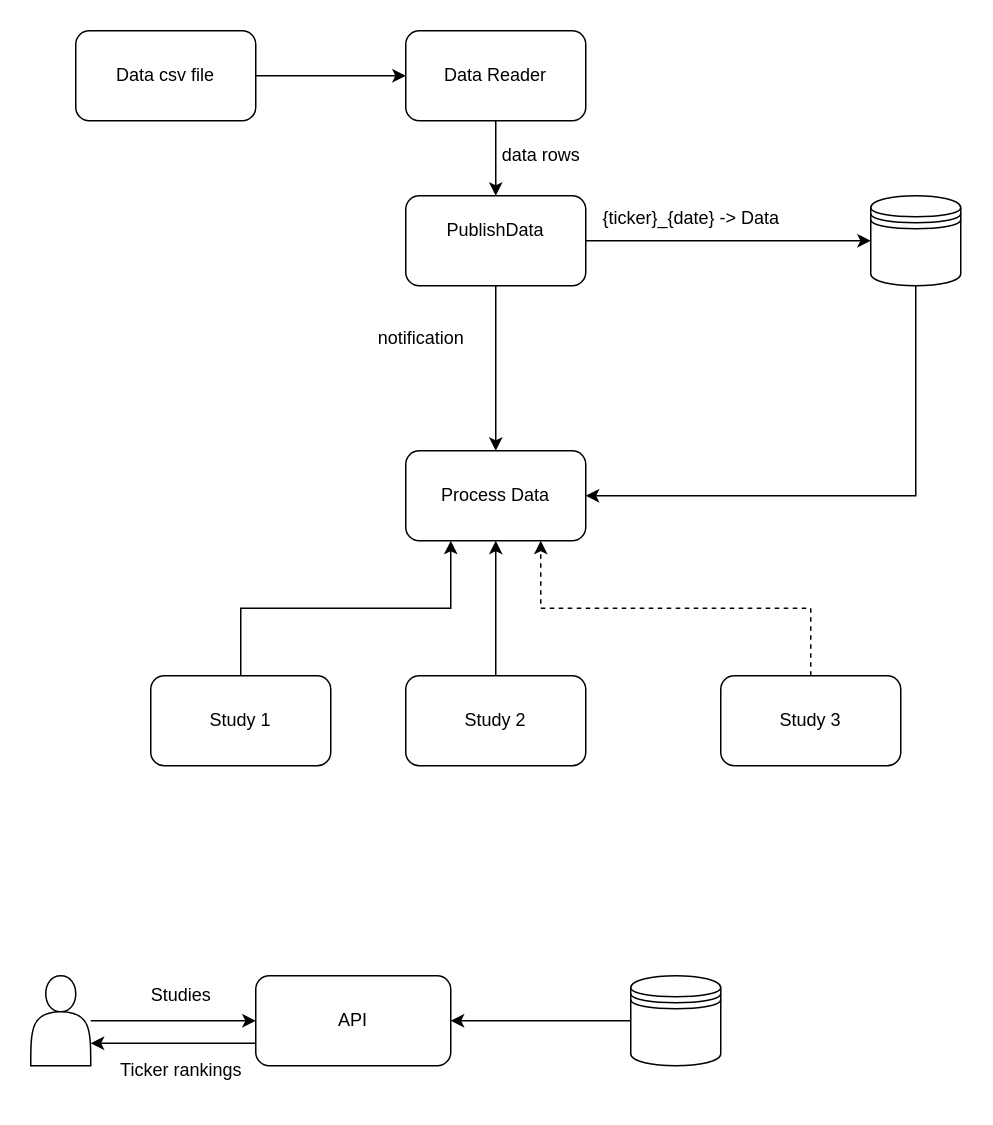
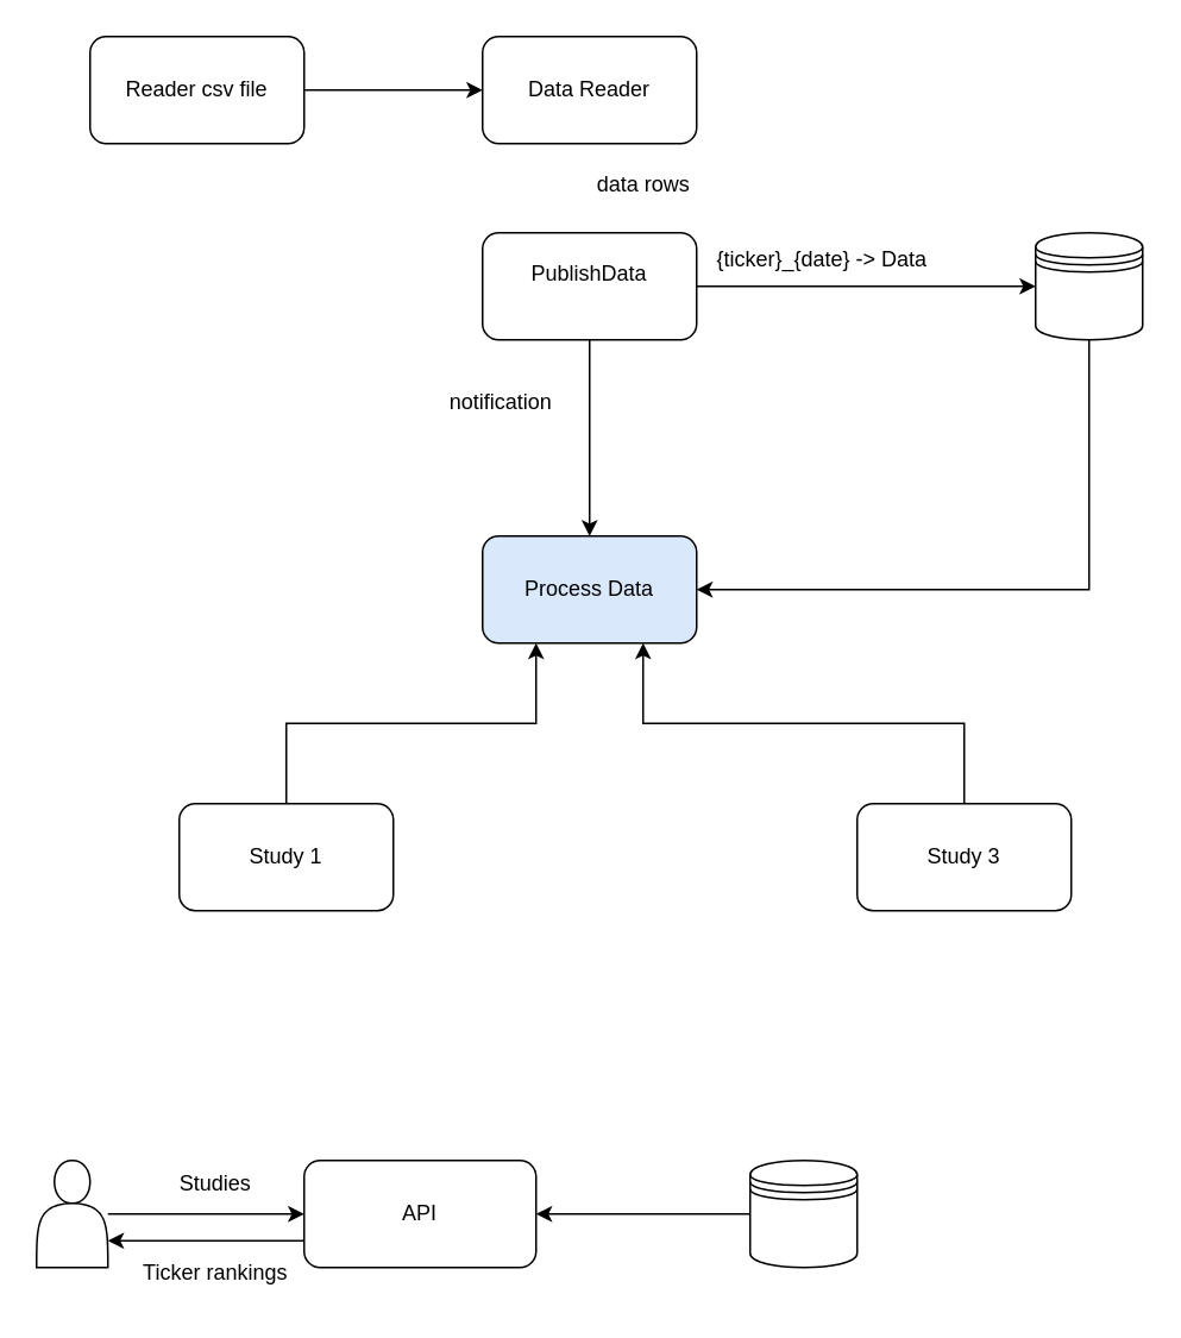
  <mxCell id="0" />
  <mxCell id="1" parent="0" />
  <mxCell id="2" style="edgeStyle=orthogonalEdgeStyle;rounded=0;orthogonalLoop=1;jettySize=auto;html=1;" edge="1" parent="1" source="3" target="5"><mxGeometry relative="1" as="geometry" /></mxCell>
- <mxCell id="3" value="Data csv file" style="rounded=1;whiteSpace=wrap;html=1;" vertex="1" parent="1"><mxGeometry x="50" y="20" width="120" height="60" as="geometry" /></mxCell>
- <mxCell id="4" style="edgeStyle=orthogonalEdgeStyle;rounded=0;orthogonalLoop=1;jettySize=auto;html=1;exitX=0.5;exitY=1;exitDx=0;exitDy=0;entryX=0.5;entryY=0;entryDx=0;entryDy=0;" edge="1" parent="1" source="5" target="7"><mxGeometry relative="1" as="geometry" /></mxCell>
+ <mxCell id="3" value="Reader csv file" style="rounded=1;whiteSpace=wrap;html=1;" vertex="1" parent="1"><mxGeometry x="50" y="20" width="120" height="60" as="geometry" /></mxCell>
  <mxCell id="5" value="Data Reader" style="rounded=1;whiteSpace=wrap;html=1;" vertex="1" parent="1"><mxGeometry x="270" y="20" width="120" height="60" as="geometry" /></mxCell>
  <mxCell id="6" style="edgeStyle=orthogonalEdgeStyle;rounded=0;orthogonalLoop=1;jettySize=auto;html=1;exitX=0.5;exitY=1;exitDx=0;exitDy=0;entryX=0.5;entryY=0;entryDx=0;entryDy=0;" edge="1" parent="1" source="7" target="13"><mxGeometry relative="1" as="geometry" /></mxCell>
  <mxCell id="7" value="PublishData&lt;div&gt;&lt;br&gt;&lt;/div&gt;" style="rounded=1;whiteSpace=wrap;html=1;" vertex="1" parent="1"><mxGeometry x="270" y="130" width="120" height="60" as="geometry" /></mxCell>
  <mxCell id="8" value="data rows" style="text;html=1;align=center;verticalAlign=middle;resizable=0;points=[];autosize=1;strokeColor=none;fillColor=none;" vertex="1" parent="1"><mxGeometry x="320" y="88" width="80" height="30" as="geometry" /></mxCell>
  <mxCell id="9" style="edgeStyle=orthogonalEdgeStyle;rounded=0;orthogonalLoop=1;jettySize=auto;html=1;entryX=0;entryY=0.5;entryDx=0;entryDy=0;exitX=1;exitY=0.5;exitDx=0;exitDy=0;" edge="1" parent="1" source="7" target="16"><mxGeometry relative="1" as="geometry" /></mxCell>
- <mxCell id="10" style="edgeStyle=orthogonalEdgeStyle;rounded=0;orthogonalLoop=1;jettySize=auto;html=1;entryX=0.5;entryY=1;entryDx=0;entryDy=0;" edge="1" parent="1" source="18" target="13"><mxGeometry relative="1" as="geometry" /></mxCell>
  <mxCell id="11" style="edgeStyle=orthogonalEdgeStyle;rounded=0;orthogonalLoop=1;jettySize=auto;html=1;exitX=0.5;exitY=0;exitDx=0;exitDy=0;entryX=0.25;entryY=1;entryDx=0;entryDy=0;" edge="1" parent="1" source="17" target="13"><mxGeometry relative="1" as="geometry" /></mxCell>
- <mxCell id="12" style="edgeStyle=orthogonalEdgeStyle;rounded=0;orthogonalLoop=1;jettySize=auto;html=1;exitX=0.5;exitY=0;exitDx=0;exitDy=0;entryX=0.75;entryY=1;entryDx=0;entryDy=0;dashed=1;" edge="1" parent="1" source="19" target="13"><mxGeometry relative="1" as="geometry" /></mxCell>
- <mxCell id="13" value="Process Data" style="rounded=1;whiteSpace=wrap;html=1;" vertex="1" parent="1"><mxGeometry x="270" y="300" width="120" height="60" as="geometry" /></mxCell>
+ <mxCell id="12" style="edgeStyle=orthogonalEdgeStyle;rounded=0;orthogonalLoop=1;jettySize=auto;html=1;exitX=0.5;exitY=0;exitDx=0;exitDy=0;entryX=0.75;entryY=1;entryDx=0;entryDy=0;" edge="1" parent="1" source="19" target="13"><mxGeometry relative="1" as="geometry" /></mxCell>
+ <mxCell id="13" value="Process Data" style="rounded=1;whiteSpace=wrap;html=1;fillColor=#dae8fc;" vertex="1" parent="1"><mxGeometry x="270" y="300" width="120" height="60" as="geometry" /></mxCell>
  <mxCell id="14" value="{ticker}_{date} -&amp;gt; Data" style="text;html=1;align=center;verticalAlign=middle;resizable=0;points=[];autosize=1;strokeColor=none;fillColor=none;" vertex="1" parent="1"><mxGeometry x="390" y="130" width="140" height="30" as="geometry" /></mxCell>
  <mxCell id="15" style="edgeStyle=orthogonalEdgeStyle;rounded=0;orthogonalLoop=1;jettySize=auto;html=1;exitX=0.5;exitY=1;exitDx=0;exitDy=0;entryX=1;entryY=0.5;entryDx=0;entryDy=0;" edge="1" parent="1" source="16" target="13"><mxGeometry relative="1" as="geometry" /></mxCell>
  <mxCell id="16" value="" style="shape=datastore;whiteSpace=wrap;html=1;" vertex="1" parent="1"><mxGeometry x="580" y="130" width="60" height="60" as="geometry" /></mxCell>
  <mxCell id="17" value="Study 1" style="rounded=1;whiteSpace=wrap;html=1;" vertex="1" parent="1"><mxGeometry x="100" y="450" width="120" height="60" as="geometry" /></mxCell>
- <mxCell id="18" value="Study 2" style="rounded=1;whiteSpace=wrap;html=1;" vertex="1" parent="1"><mxGeometry x="270" y="450" width="120" height="60" as="geometry" /></mxCell>
  <mxCell id="19" value="Study 3" style="rounded=1;whiteSpace=wrap;html=1;" vertex="1" parent="1"><mxGeometry x="480" y="450" width="120" height="60" as="geometry" /></mxCell>
  <mxCell id="20" style="edgeStyle=orthogonalEdgeStyle;rounded=0;orthogonalLoop=1;jettySize=auto;html=1;exitX=0;exitY=0.5;exitDx=0;exitDy=0;" edge="1" parent="1" source="25" target="22"><mxGeometry relative="1" as="geometry" /></mxCell>
  <mxCell id="21" style="edgeStyle=orthogonalEdgeStyle;rounded=0;orthogonalLoop=1;jettySize=auto;html=1;exitX=0;exitY=0.75;exitDx=0;exitDy=0;entryX=1;entryY=0.75;entryDx=0;entryDy=0;" edge="1" parent="1" source="22" target="24"><mxGeometry relative="1" as="geometry" /></mxCell>
  <mxCell id="22" value="API" style="rounded=1;whiteSpace=wrap;html=1;" vertex="1" parent="1"><mxGeometry x="170" y="650" width="130" height="60" as="geometry" /></mxCell>
  <mxCell id="23" style="edgeStyle=orthogonalEdgeStyle;rounded=0;orthogonalLoop=1;jettySize=auto;html=1;entryX=0;entryY=0.5;entryDx=0;entryDy=0;" edge="1" parent="1" source="24" target="22"><mxGeometry relative="1" as="geometry" /></mxCell>
  <mxCell id="24" value="" style="shape=actor;whiteSpace=wrap;html=1;" vertex="1" parent="1"><mxGeometry x="20" y="650" width="40" height="60" as="geometry" /></mxCell>
  <mxCell id="25" value="" style="shape=datastore;whiteSpace=wrap;html=1;" vertex="1" parent="1"><mxGeometry x="420" y="650" width="60" height="60" as="geometry" /></mxCell>
  <mxCell id="26" value="Studies" style="text;html=1;align=center;verticalAlign=middle;resizable=0;points=[];autosize=1;strokeColor=none;fillColor=none;" vertex="1" parent="1"><mxGeometry x="90" y="648" width="60" height="30" as="geometry" /></mxCell>
  <mxCell id="27" value="Ticker rankings" style="text;html=1;align=center;verticalAlign=middle;resizable=0;points=[];autosize=1;strokeColor=none;fillColor=none;" vertex="1" parent="1"><mxGeometry x="70" y="698" width="100" height="30" as="geometry" /></mxCell>
  <mxCell id="28" value="notification" style="text;html=1;align=center;verticalAlign=middle;resizable=0;points=[];autosize=1;strokeColor=none;fillColor=none;" vertex="1" parent="1"><mxGeometry x="240" y="210" width="80" height="30" as="geometry" /></mxCell>
